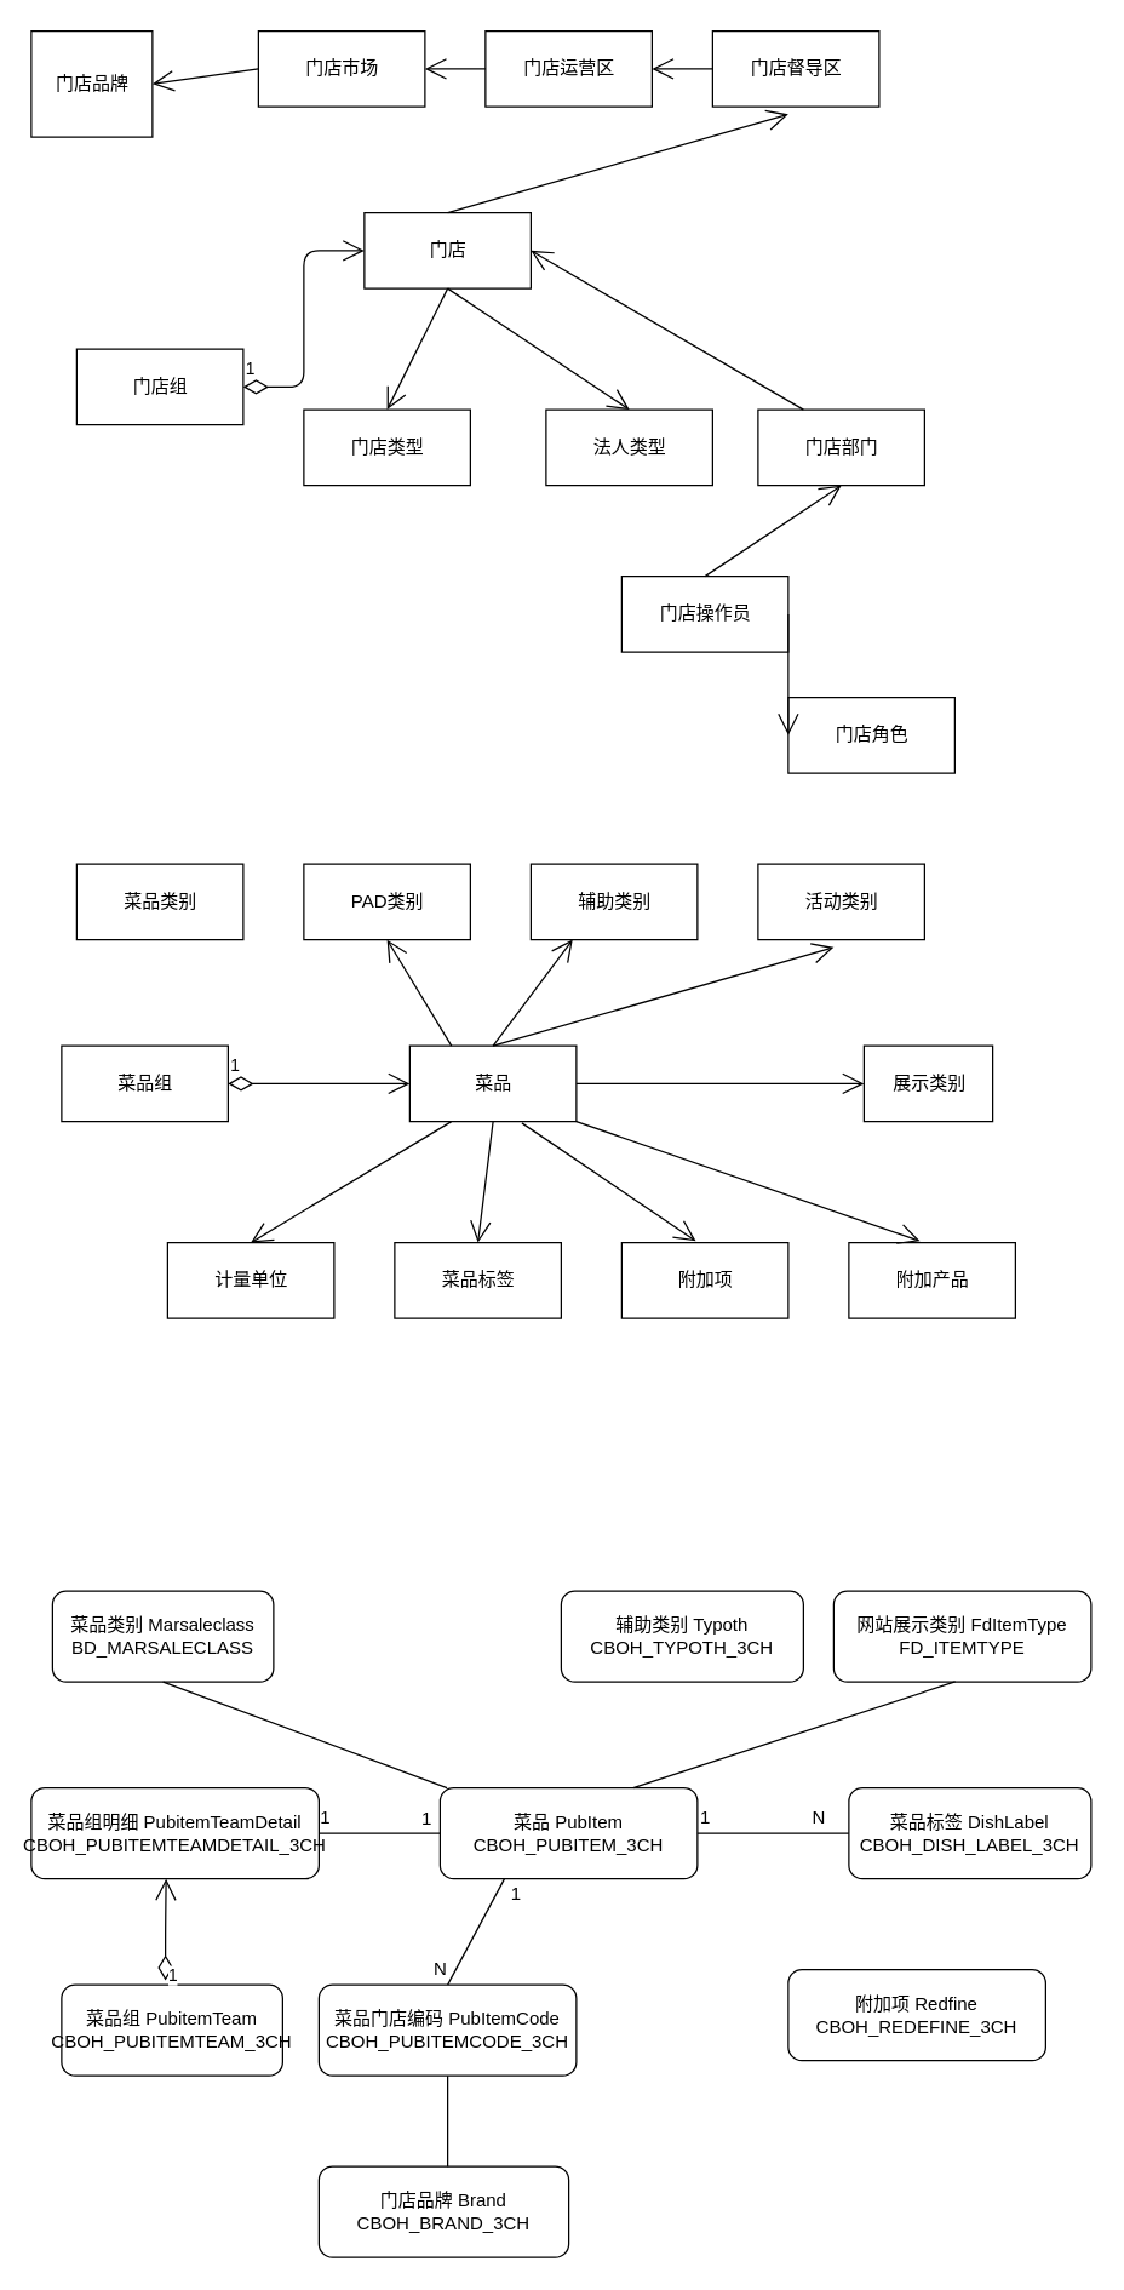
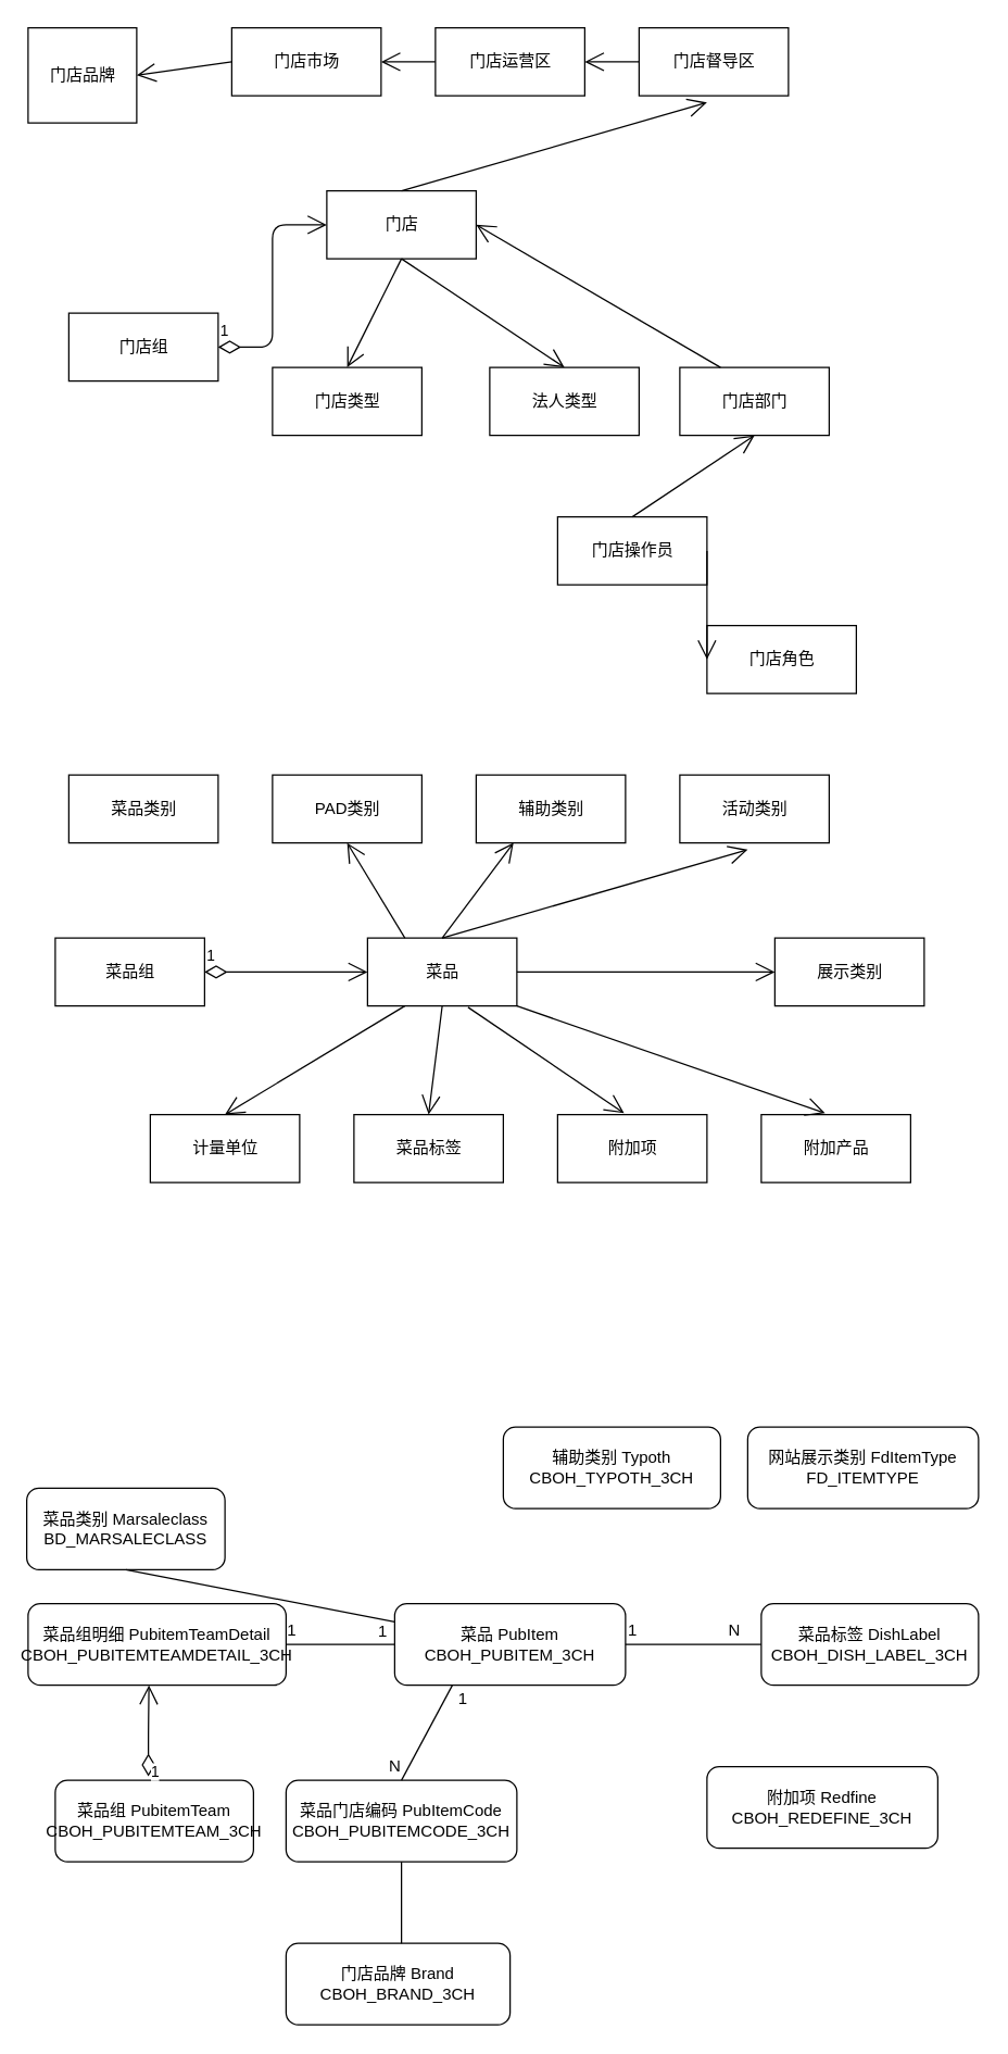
  <mxCell id="0" />
  <mxCell id="1" parent="0" />
  <mxCell id="2" value="门店品牌" style="html=1;" parent="1" vertex="1"><mxGeometry x="20" y="20" width="80" height="70" as="geometry" /></mxCell>
  <mxCell id="3" value="门店市场" style="html=1;" parent="1" vertex="1"><mxGeometry x="170" y="20" width="110" height="50" as="geometry" /></mxCell>
  <mxCell id="4" value="门店运营区" style="html=1;" parent="1" vertex="1"><mxGeometry x="320" y="20" width="110" height="50" as="geometry" /></mxCell>
  <mxCell id="5" value="门店督导区" style="html=1;" parent="1" vertex="1"><mxGeometry x="470" y="20" width="110" height="50" as="geometry" /></mxCell>
  <mxCell id="6" value="门店" style="html=1;" parent="1" vertex="1"><mxGeometry x="240" y="140" width="110" height="50" as="geometry" /></mxCell>
  <mxCell id="7" value="门店组" style="html=1;" parent="1" vertex="1"><mxGeometry x="50" y="230" width="110" height="50" as="geometry" /></mxCell>
  <mxCell id="8" value="门店类型" style="html=1;" parent="1" vertex="1"><mxGeometry x="200" y="270" width="110" height="50" as="geometry" /></mxCell>
  <mxCell id="9" value="法人类型" style="html=1;" parent="1" vertex="1"><mxGeometry x="360" y="270" width="110" height="50" as="geometry" /></mxCell>
  <mxCell id="10" value="门店部门" style="html=1;" parent="1" vertex="1"><mxGeometry x="500" y="270" width="110" height="50" as="geometry" /></mxCell>
  <mxCell id="11" value="门店操作员" style="html=1;" parent="1" vertex="1"><mxGeometry x="410" y="380" width="110" height="50" as="geometry" /></mxCell>
  <mxCell id="12" value="门店角色" style="html=1;" parent="1" vertex="1"><mxGeometry x="520" y="460" width="110" height="50" as="geometry" /></mxCell>
  <mxCell id="13" value="" style="endArrow=open;endFill=1;endSize=12;html=1;entryX=1;entryY=0.5;entryDx=0;entryDy=0;exitX=0;exitY=0.5;exitDx=0;exitDy=0;" parent="1" source="3" target="2" edge="1"><mxGeometry width="160" relative="1" as="geometry"><mxPoint x="310" y="290" as="sourcePoint" /><mxPoint x="470" y="290" as="targetPoint" /></mxGeometry></mxCell>
  <mxCell id="14" value="" style="endArrow=open;endFill=1;endSize=12;html=1;exitX=0;exitY=0.5;exitDx=0;exitDy=0;" parent="1" source="4" edge="1"><mxGeometry width="160" relative="1" as="geometry"><mxPoint x="180" y="55" as="sourcePoint" /><mxPoint x="280" y="45" as="targetPoint" /></mxGeometry></mxCell>
  <mxCell id="15" value="" style="endArrow=open;endFill=1;endSize=12;html=1;exitX=0;exitY=0.5;exitDx=0;exitDy=0;" parent="1" source="5" edge="1"><mxGeometry width="160" relative="1" as="geometry"><mxPoint x="190" y="65" as="sourcePoint" /><mxPoint x="430" y="45" as="targetPoint" /></mxGeometry></mxCell>
  <mxCell id="16" value="" style="endArrow=open;endFill=1;endSize=12;html=1;exitX=0.5;exitY=0;exitDx=0;exitDy=0;" parent="1" source="6" edge="1"><mxGeometry width="160" relative="1" as="geometry"><mxPoint x="200" y="75" as="sourcePoint" /><mxPoint x="520" y="75" as="targetPoint" /></mxGeometry></mxCell>
  <mxCell id="17" value="" style="endArrow=open;endFill=1;endSize=12;html=1;entryX=0.5;entryY=0;entryDx=0;entryDy=0;exitX=0.5;exitY=1;exitDx=0;exitDy=0;" parent="1" source="6" target="8" edge="1"><mxGeometry width="160" relative="1" as="geometry"><mxPoint x="210" y="85" as="sourcePoint" /><mxPoint x="170" y="85" as="targetPoint" /></mxGeometry></mxCell>
  <mxCell id="18" value="" style="endArrow=open;endFill=1;endSize=12;html=1;entryX=0.5;entryY=0;entryDx=0;entryDy=0;exitX=0.5;exitY=1;exitDx=0;exitDy=0;" parent="1" source="6" target="9" edge="1"><mxGeometry width="160" relative="1" as="geometry"><mxPoint x="300" y="200" as="sourcePoint" /><mxPoint x="180" y="95" as="targetPoint" /></mxGeometry></mxCell>
  <mxCell id="19" value="1" style="endArrow=open;html=1;endSize=12;startArrow=diamondThin;startSize=14;startFill=0;edgeStyle=orthogonalEdgeStyle;align=left;verticalAlign=bottom;entryX=0;entryY=0.5;entryDx=0;entryDy=0;" parent="1" source="7" target="6" edge="1"><mxGeometry x="-1" y="3" relative="1" as="geometry"><mxPoint x="310" y="270" as="sourcePoint" /><mxPoint x="230" y="165" as="targetPoint" /></mxGeometry></mxCell>
  <mxCell id="20" value="" style="endArrow=open;endFill=1;endSize=12;html=1;entryX=1;entryY=0.5;entryDx=0;entryDy=0;" parent="1" target="6" edge="1"><mxGeometry width="160" relative="1" as="geometry"><mxPoint x="530" y="270" as="sourcePoint" /><mxPoint x="530" y="85" as="targetPoint" /></mxGeometry></mxCell>
  <mxCell id="21" value="" style="endArrow=open;endFill=1;endSize=12;html=1;entryX=0.5;entryY=1;entryDx=0;entryDy=0;exitX=0.5;exitY=0;exitDx=0;exitDy=0;" parent="1" source="11" target="10" edge="1"><mxGeometry width="160" relative="1" as="geometry"><mxPoint x="540" y="280" as="sourcePoint" /><mxPoint x="360" y="175" as="targetPoint" /></mxGeometry></mxCell>
  <mxCell id="22" value="" style="endArrow=open;endFill=1;endSize=12;html=1;entryX=0;entryY=0.5;entryDx=0;entryDy=0;exitX=1;exitY=0.5;exitDx=0;exitDy=0;" parent="1" source="11" target="12" edge="1"><mxGeometry width="160" relative="1" as="geometry"><mxPoint x="475" y="390" as="sourcePoint" /><mxPoint x="565" y="330" as="targetPoint" /></mxGeometry></mxCell>
  <mxCell id="23" value="菜品类别" style="html=1;" parent="1" vertex="1"><mxGeometry x="50" y="570" width="110" height="50" as="geometry" /></mxCell>
  <mxCell id="24" value="PAD类别" style="html=1;" parent="1" vertex="1"><mxGeometry x="200" y="570" width="110" height="50" as="geometry" /></mxCell>
  <mxCell id="25" value="辅助类别" style="html=1;" parent="1" vertex="1"><mxGeometry x="350" y="570" width="110" height="50" as="geometry" /></mxCell>
  <mxCell id="26" value="活动类别" style="html=1;" parent="1" vertex="1"><mxGeometry x="500" y="570" width="110" height="50" as="geometry" /></mxCell>
  <mxCell id="27" value="菜品" style="html=1;" parent="1" vertex="1"><mxGeometry x="270" y="690" width="110" height="50" as="geometry" /></mxCell>
  <mxCell id="28" value="菜品组" style="html=1;" parent="1" vertex="1"><mxGeometry x="40" y="690" width="110" height="50" as="geometry" /></mxCell>
  <mxCell id="29" value="计量单位" style="html=1;" parent="1" vertex="1"><mxGeometry x="110" y="820" width="110" height="50" as="geometry" /></mxCell>
  <mxCell id="30" value="菜品标签" style="html=1;" parent="1" vertex="1"><mxGeometry x="260" y="820" width="110" height="50" as="geometry" /></mxCell>
- <mxCell id="31" value="展示类别" style="html=1;" parent="1" vertex="1"><mxGeometry x="570" y="690" width="85" height="50" as="geometry" /></mxCell>
+ <mxCell id="31" value="展示类别" style="html=1;" parent="1" vertex="1"><mxGeometry x="570" y="690" width="110" height="50" as="geometry" /></mxCell>
  <mxCell id="32" value="附加项" style="html=1;" parent="1" vertex="1"><mxGeometry x="410" y="820" width="110" height="50" as="geometry" /></mxCell>
  <mxCell id="33" value="附加产品" style="html=1;" parent="1" vertex="1"><mxGeometry x="560" y="820" width="110" height="50" as="geometry" /></mxCell>
  <mxCell id="34" value="" style="endArrow=open;endFill=1;endSize=12;html=1;exitX=0.25;exitY=0;exitDx=0;exitDy=0;entryX=0.5;entryY=1;entryDx=0;entryDy=0;" parent="1" source="27" target="24" edge="1"><mxGeometry width="160" relative="1" as="geometry"><mxPoint x="210" y="605" as="sourcePoint" /><mxPoint x="310" y="595" as="targetPoint" /></mxGeometry></mxCell>
  <mxCell id="35" value="" style="endArrow=open;endFill=1;endSize=12;html=1;exitX=0.5;exitY=0;exitDx=0;exitDy=0;entryX=0.25;entryY=1;entryDx=0;entryDy=0;" parent="1" source="27" target="25" edge="1"><mxGeometry width="160" relative="1" as="geometry"><mxPoint x="220" y="615" as="sourcePoint" /><mxPoint x="460" y="595" as="targetPoint" /></mxGeometry></mxCell>
  <mxCell id="36" value="" style="endArrow=open;endFill=1;endSize=12;html=1;exitX=0.5;exitY=0;exitDx=0;exitDy=0;" parent="1" source="27" edge="1"><mxGeometry width="160" relative="1" as="geometry"><mxPoint x="230" y="625" as="sourcePoint" /><mxPoint x="550" y="625" as="targetPoint" /></mxGeometry></mxCell>
  <mxCell id="37" value="" style="endArrow=open;endFill=1;endSize=12;html=1;exitX=0.25;exitY=1;exitDx=0;exitDy=0;" parent="1" source="27" edge="1"><mxGeometry width="160" relative="1" as="geometry"><mxPoint x="240" y="635" as="sourcePoint" /><mxPoint x="165" y="820" as="targetPoint" /><Array as="points" /></mxGeometry></mxCell>
  <mxCell id="38" value="" style="endArrow=open;endFill=1;endSize=12;html=1;entryX=0.5;entryY=0;entryDx=0;entryDy=0;exitX=0.5;exitY=1;exitDx=0;exitDy=0;" parent="1" source="27" target="30" edge="1"><mxGeometry width="160" relative="1" as="geometry"><mxPoint x="330" y="750" as="sourcePoint" /><mxPoint x="210" y="645" as="targetPoint" /></mxGeometry></mxCell>
  <mxCell id="39" value="1" style="endArrow=open;html=1;endSize=12;startArrow=diamondThin;startSize=14;startFill=0;edgeStyle=orthogonalEdgeStyle;align=left;verticalAlign=bottom;entryX=0;entryY=0.5;entryDx=0;entryDy=0;" parent="1" source="28" target="27" edge="1"><mxGeometry x="-1" y="3" relative="1" as="geometry"><mxPoint x="340" y="820" as="sourcePoint" /><mxPoint x="260" y="715" as="targetPoint" /></mxGeometry></mxCell>
  <mxCell id="40" value="" style="endArrow=open;endFill=1;endSize=12;html=1;entryX=0.427;entryY=-0.02;entryDx=0;entryDy=0;entryPerimeter=0;exitX=1;exitY=1;exitDx=0;exitDy=0;" parent="1" source="27" target="33" edge="1"><mxGeometry width="160" relative="1" as="geometry"><mxPoint x="390" y="800" as="sourcePoint" /><mxPoint x="560" y="635" as="targetPoint" /></mxGeometry></mxCell>
  <mxCell id="41" value="" style="endArrow=open;endFill=1;endSize=12;html=1;entryX=0;entryY=0.5;entryDx=0;entryDy=0;exitX=1;exitY=0.5;exitDx=0;exitDy=0;" parent="1" source="27" target="31" edge="1"><mxGeometry width="160" relative="1" as="geometry"><mxPoint x="570" y="830" as="sourcePoint" /><mxPoint x="390" y="725" as="targetPoint" /></mxGeometry></mxCell>
  <mxCell id="42" value="" style="endArrow=open;endFill=1;endSize=12;html=1;entryX=0.445;entryY=-0.02;entryDx=0;entryDy=0;exitX=0.673;exitY=1.02;exitDx=0;exitDy=0;exitPerimeter=0;entryPerimeter=0;" parent="1" source="27" target="32" edge="1"><mxGeometry width="160" relative="1" as="geometry"><mxPoint x="505" y="940" as="sourcePoint" /><mxPoint x="595" y="880" as="targetPoint" /></mxGeometry></mxCell>
- <mxCell id="43" value="菜品类别 Marsaleclass&lt;br&gt;BD_MARSALECLASS" style="rounded=1;whiteSpace=wrap;html=1;" vertex="1" parent="1"><mxGeometry x="34" y="1050" width="146" height="60" as="geometry" /></mxCell>
+ <mxCell id="43" value="菜品类别 Marsaleclass&lt;br&gt;BD_MARSALECLASS" style="rounded=1;whiteSpace=wrap;html=1;" vertex="1" parent="1"><mxGeometry x="19" y="1095" width="146" height="60" as="geometry" /></mxCell>
  <mxCell id="44" value="辅助类别 Typoth&lt;br&gt;CBOH_TYPOTH_3CH" style="rounded=1;whiteSpace=wrap;html=1;" vertex="1" parent="1"><mxGeometry x="370" y="1050" width="160" height="60" as="geometry" /></mxCell>
  <mxCell id="45" value="菜品组 PubitemTeam&lt;br&gt;CBOH_PUBITEMTEAM_3CH" style="rounded=1;whiteSpace=wrap;html=1;" vertex="1" parent="1"><mxGeometry x="40" y="1310" width="146" height="60" as="geometry" /></mxCell>
  <mxCell id="46" value="门店品牌&amp;nbsp;Brand&lt;br&gt;CBOH_BRAND_3CH" style="rounded=1;whiteSpace=wrap;html=1;" vertex="1" parent="1"><mxGeometry x="210" y="1430" width="165" height="60" as="geometry" /></mxCell>
  <mxCell id="47" value="菜品 PubItem&lt;br&gt;CBOH_PUBITEM_3CH" style="rounded=1;whiteSpace=wrap;html=1;" vertex="1" parent="1"><mxGeometry x="290" y="1180" width="170" height="60" as="geometry" /></mxCell>
  <mxCell id="48" value="网站展示类别 FdItemType&lt;br&gt;FD_ITEMTYPE" style="rounded=1;whiteSpace=wrap;html=1;" vertex="1" parent="1"><mxGeometry x="550" y="1050" width="170" height="60" as="geometry" /></mxCell>
  <mxCell id="49" value="菜品标签&amp;nbsp;DishLabel&lt;br&gt;CBOH_DISH_LABEL_3CH" style="rounded=1;whiteSpace=wrap;html=1;" vertex="1" parent="1"><mxGeometry x="560" y="1180" width="160" height="60" as="geometry" /></mxCell>
  <mxCell id="50" value="附加项 Redfine&lt;br&gt;CBOH_REDEFINE_3CH" style="rounded=1;whiteSpace=wrap;html=1;" vertex="1" parent="1"><mxGeometry x="520" y="1300" width="170" height="60" as="geometry" /></mxCell>
  <mxCell id="51" value="" style="endArrow=none;html=1;entryX=0;entryY=0.5;entryDx=0;entryDy=0;exitX=1;exitY=0.5;exitDx=0;exitDy=0;" edge="1" parent="1" source="47" target="49"><mxGeometry width="50" height="50" relative="1" as="geometry"><mxPoint x="444" y="1200" as="sourcePoint" /><mxPoint x="494" y="1150" as="targetPoint" /></mxGeometry></mxCell>
  <mxCell id="52" value="1" style="endArrow=open;html=1;endSize=12;startArrow=diamondThin;startSize=14;startFill=0;edgeStyle=orthogonalEdgeStyle;align=left;verticalAlign=bottom;exitX=0.47;exitY=-0.047;exitDx=0;exitDy=0;exitPerimeter=0;" edge="1" parent="1" source="45"><mxGeometry x="0.072" y="40" relative="1" as="geometry"><mxPoint x="180" y="1209.6" as="sourcePoint" /><mxPoint x="109" y="1240" as="targetPoint" /><Array as="points" /><mxPoint x="40" y="40" as="offset" /></mxGeometry></mxCell>
  <mxCell id="53" value="N" style="text;html=1;align=center;verticalAlign=middle;resizable=0;points=[];autosize=1;" vertex="1" parent="1"><mxGeometry x="530" y="1190" width="20" height="20" as="geometry" /></mxCell>
  <mxCell id="54" value="1" style="text;html=1;align=center;verticalAlign=middle;resizable=0;points=[];autosize=1;" vertex="1" parent="1"><mxGeometry x="455" y="1190" width="20" height="20" as="geometry" /></mxCell>
  <mxCell id="55" value="菜品门店编码 PubItemCode&lt;br&gt;CBOH_PUBITEMCODE_3CH" style="rounded=1;whiteSpace=wrap;html=1;" vertex="1" parent="1"><mxGeometry x="210" y="1310" width="170" height="60" as="geometry" /></mxCell>
  <mxCell id="56" value="菜品组明细 PubitemTeamDetail&lt;br&gt;CBOH_PUBITEMTEAMDETAIL_3CH" style="rounded=1;whiteSpace=wrap;html=1;" vertex="1" parent="1"><mxGeometry x="20" y="1180" width="190" height="60" as="geometry" /></mxCell>
  <mxCell id="57" value="" style="endArrow=none;html=1;exitX=1;exitY=0.5;exitDx=0;exitDy=0;entryX=0;entryY=0.5;entryDx=0;entryDy=0;" edge="1" parent="1" source="56" target="47"><mxGeometry width="50" height="50" relative="1" as="geometry"><mxPoint x="370" y="1250" as="sourcePoint" /><mxPoint x="420" y="1200" as="targetPoint" /></mxGeometry></mxCell>
  <mxCell id="58" value="1" style="text;html=1;align=center;verticalAlign=middle;resizable=0;points=[];labelBackgroundColor=#ffffff;" vertex="1" connectable="0" parent="57"><mxGeometry x="0.565" y="-2" relative="1" as="geometry"><mxPoint x="7.6" y="-12" as="offset" /></mxGeometry></mxCell>
  <mxCell id="59" value="1" style="text;html=1;align=center;verticalAlign=middle;resizable=0;points=[];autosize=1;" vertex="1" parent="1"><mxGeometry x="204" y="1190" width="20" height="20" as="geometry" /></mxCell>
  <mxCell id="60" value="" style="endArrow=none;html=1;entryX=0.5;entryY=1;entryDx=0;entryDy=0;" edge="1" parent="1" source="47" target="43"><mxGeometry width="50" height="50" relative="1" as="geometry"><mxPoint x="370" y="1230" as="sourcePoint" /><mxPoint x="420" y="1180" as="targetPoint" /></mxGeometry></mxCell>
- <mxCell id="61" value="" style="endArrow=none;html=1;entryX=0.472;entryY=0.997;entryDx=0;entryDy=0;entryPerimeter=0;exitX=0.75;exitY=0;exitDx=0;exitDy=0;" edge="1" parent="1" source="47" target="48"><mxGeometry width="50" height="50" relative="1" as="geometry"><mxPoint x="370" y="1230" as="sourcePoint" /><mxPoint x="420" y="1180" as="targetPoint" /></mxGeometry></mxCell>
  <mxCell id="62" value="" style="endArrow=none;html=1;entryX=0.25;entryY=1;entryDx=0;entryDy=0;exitX=0.5;exitY=0;exitDx=0;exitDy=0;" edge="1" parent="1" source="55" target="47"><mxGeometry width="50" height="50" relative="1" as="geometry"><mxPoint x="370" y="1310" as="sourcePoint" /><mxPoint x="420" y="1260" as="targetPoint" /></mxGeometry></mxCell>
  <mxCell id="63" value="N" style="text;html=1;align=center;verticalAlign=middle;resizable=0;points=[];autosize=1;" vertex="1" parent="1"><mxGeometry x="280" y="1290" width="20" height="20" as="geometry" /></mxCell>
  <mxCell id="64" value="1" style="text;html=1;align=center;verticalAlign=middle;resizable=0;points=[];autosize=1;" vertex="1" parent="1"><mxGeometry x="330" y="1240" width="20" height="20" as="geometry" /></mxCell>
  <mxCell id="65" value="" style="endArrow=none;html=1;entryX=0.5;entryY=1;entryDx=0;entryDy=0;" edge="1" parent="1" target="55"><mxGeometry width="50" height="50" relative="1" as="geometry"><mxPoint x="295" y="1430" as="sourcePoint" /><mxPoint x="420" y="1260" as="targetPoint" /></mxGeometry></mxCell>
